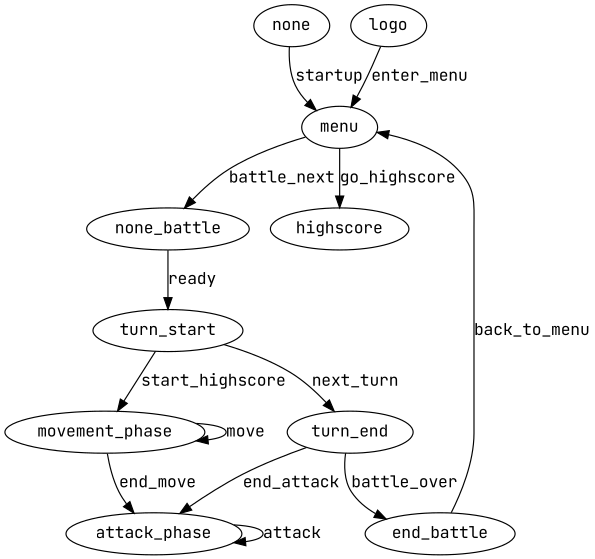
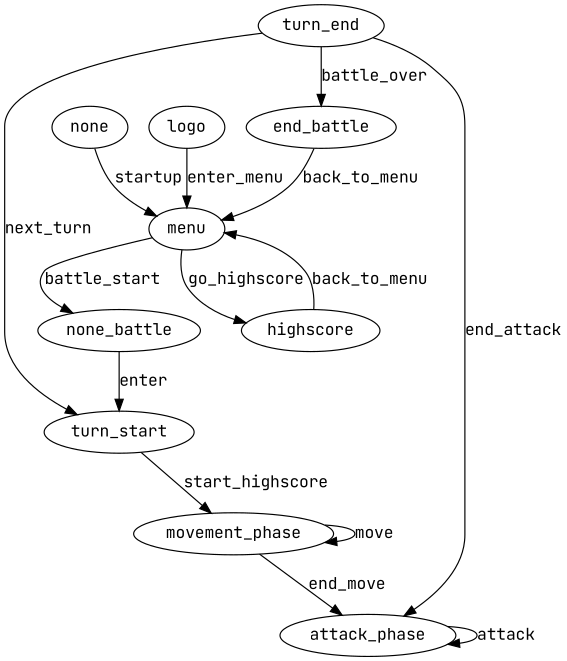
  digraph {
    fontname="JetBrains Mono"
    node [fontname="JetBrains Mono"]
    edge [fontname="JetBrains Mono"]
    none
    menu
    logo
    n4 [label=none_battle]
    highscore
    turn_start
    movement_phase
    end_battle
    attack_phase
    turn_end
    none -> menu [label=startup]
-   menu -> n4 [label=battle_next]
+   menu -> n4 [label=battle_start]
    menu -> highscore [label=go_highscore]
    logo -> menu [label=enter_menu]
-   n4 -> turn_start [label=ready]
+   n4 -> turn_start [label=enter]
+   highscore -> menu [label=back_to_menu]
    turn_start -> movement_phase [label=start_highscore]
    movement_phase -> movement_phase [label=move]
    movement_phase -> attack_phase [label=end_move]
    end_battle -> menu [label=back_to_menu]
    attack_phase -> attack_phase [label=attack]
-   turn_start -> turn_end [label=next_turn]
+   turn_end -> turn_start [label=next_turn]
    turn_end -> end_battle [label=battle_over]
    turn_end -> attack_phase [label=end_attack]
  }
